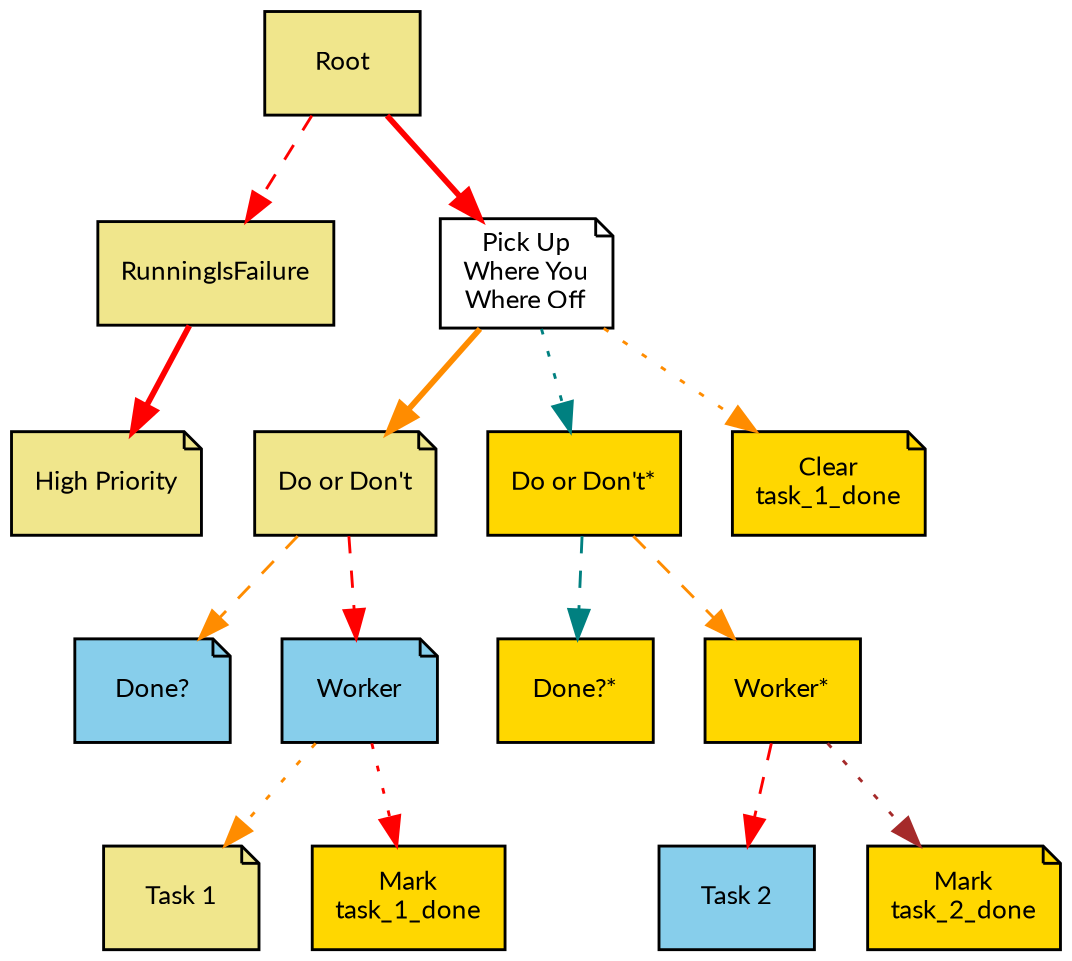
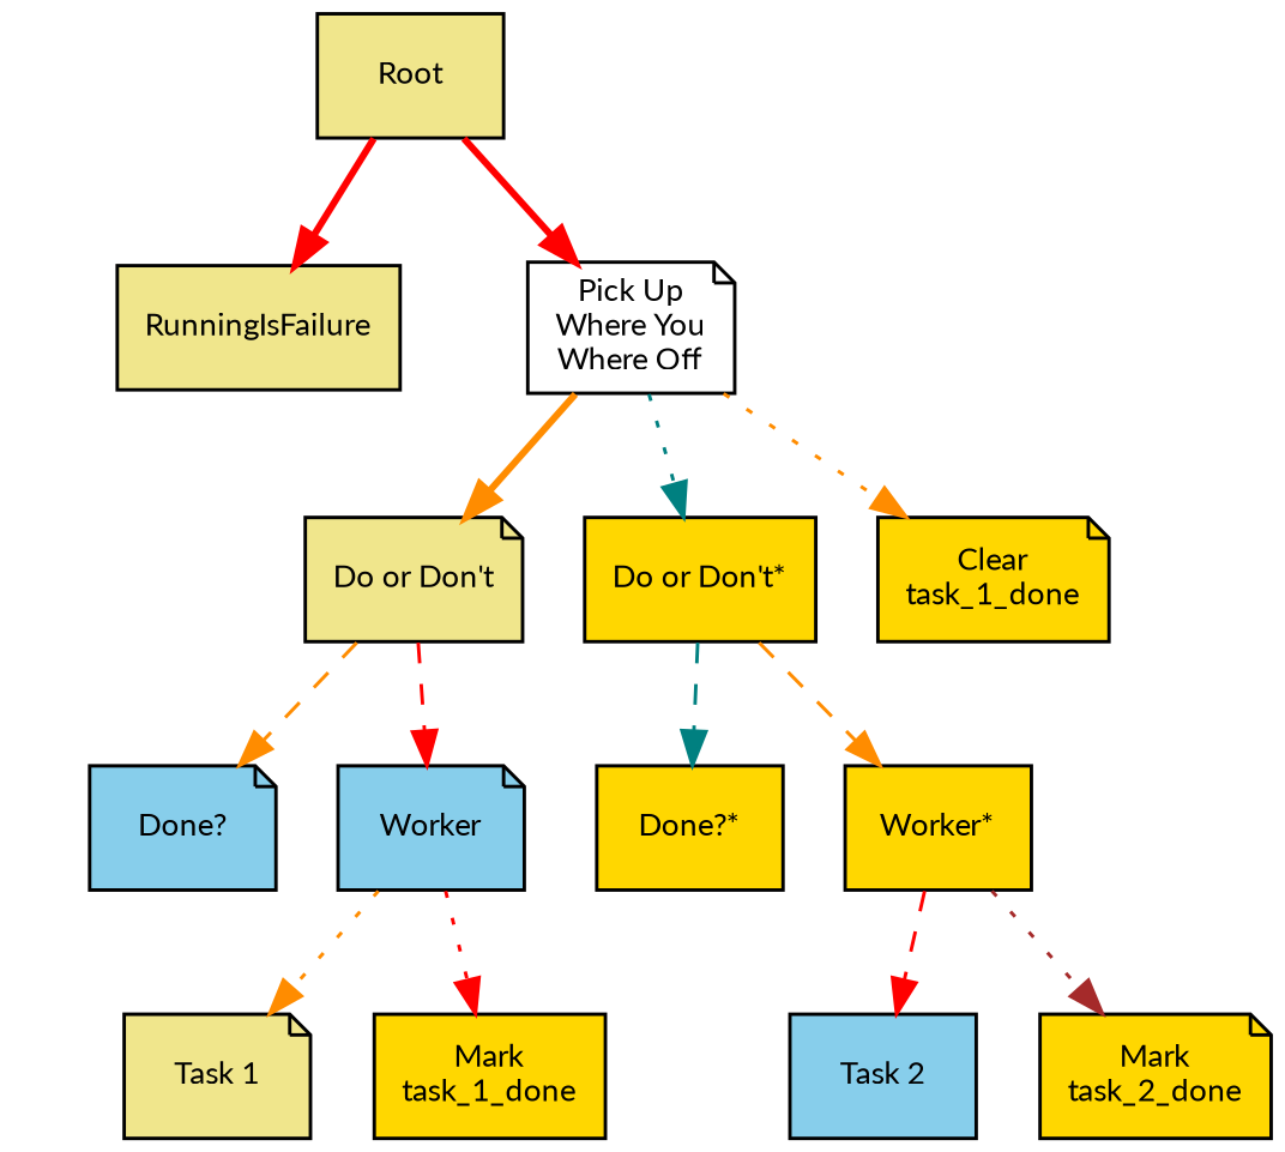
  digraph {
    fontname=Lato
    node [fillcolor=gold fontcolor=black fontname=Lato fontsize=9 shape=note style=filled]
    edge [color=red fontname=Lato style=dotted]
    n1 [fillcolor=khaki label="Task 1"]
    n2 [label="Mark\ntask_1_done" shape=box]
    n3 [fillcolor=skyblue label="Done?"]
    n4 [fillcolor=skyblue label=Worker]
    n5 [fillcolor=skyblue label="Task 2" shape=box]
    n6 [label="Mark\ntask_2_done"]
    n7 [label="Done?*" shape=box]
    n8 [label="Worker*" shape=box]
    n9 [fillcolor=khaki label="Do or Don't"]
    n10 [label="Do or Don't*" shape=box]
    n11 [label="Clear\ntask_1_done"]
    n12 [fillcolor=khaki label=RunningIsFailure shape=box]
    n13 [fillcolor=white label="Pick Up\nWhere You\nWhere Off"]
-   n14 [fillcolor=khaki label="High Priority"]
    n15 [fillcolor=khaki label=Root shape=box]
    subgraph sub_1 {
      label=children_of_Worker
      rank=same
      n1
      n2
    }
    subgraph sub_2 {
      label="children_of_Do or Don't"
      rank=same
      n3
      n4
    }
    subgraph sub_3 {
      label=children_of_Worker
      rank=same
      n5
      n6
    }
    subgraph sub_4 {
      label="children_of_Do or Don't"
      rank=same
      n7
      n8
    }
    subgraph sub_5 {
      label="children_of_Pick Up\nWhere You\nLeft Off"
      rank=same
      n9
      n10
      n11
    }
    subgraph sub_6 {
      label=children_of_Root
      rank=same
      n12
      n13
    }
    n4 -> n1 [color=darkorange]
    n4 -> n2
    n8 -> n5 [style=dashed]
    n8 -> n6 [color=brown]
    n9 -> n3 [color=darkorange style=dashed]
    n9 -> n4 [style=dashed]
    n10 -> n7 [color=teal style=dashed]
    n10 -> n8 [color=darkorange style=dashed]
-   n12 -> n14 [style=bold]
    n13 -> n9 [color=darkorange style=bold]
    n13 -> n10 [color=teal]
    n13 -> n11 [color=darkorange]
-   n15 -> n12 [style=dashed]
+   n15 -> n12 [style=bold]
    n15 -> n13 [style=bold]
  }
